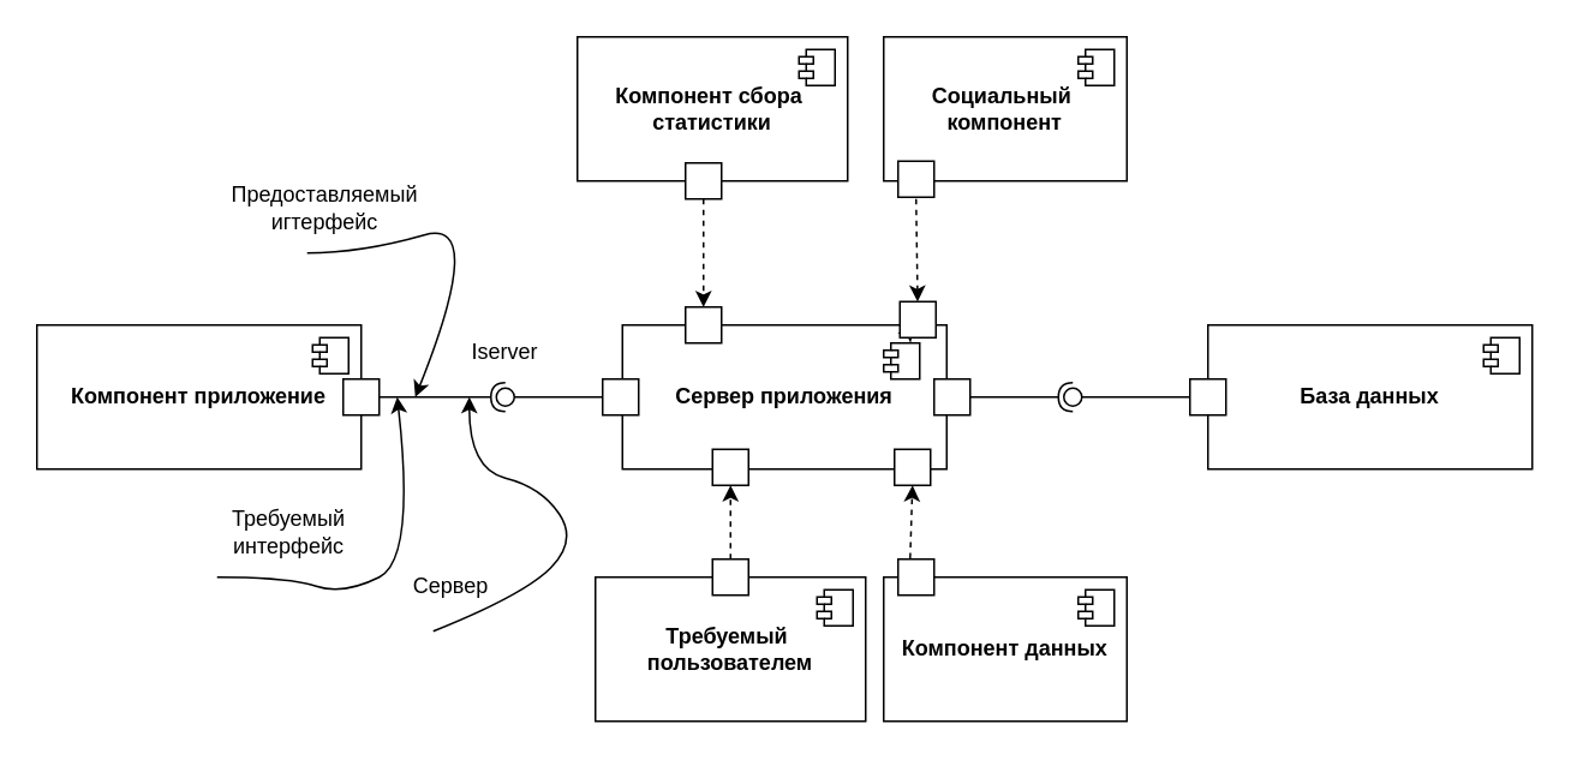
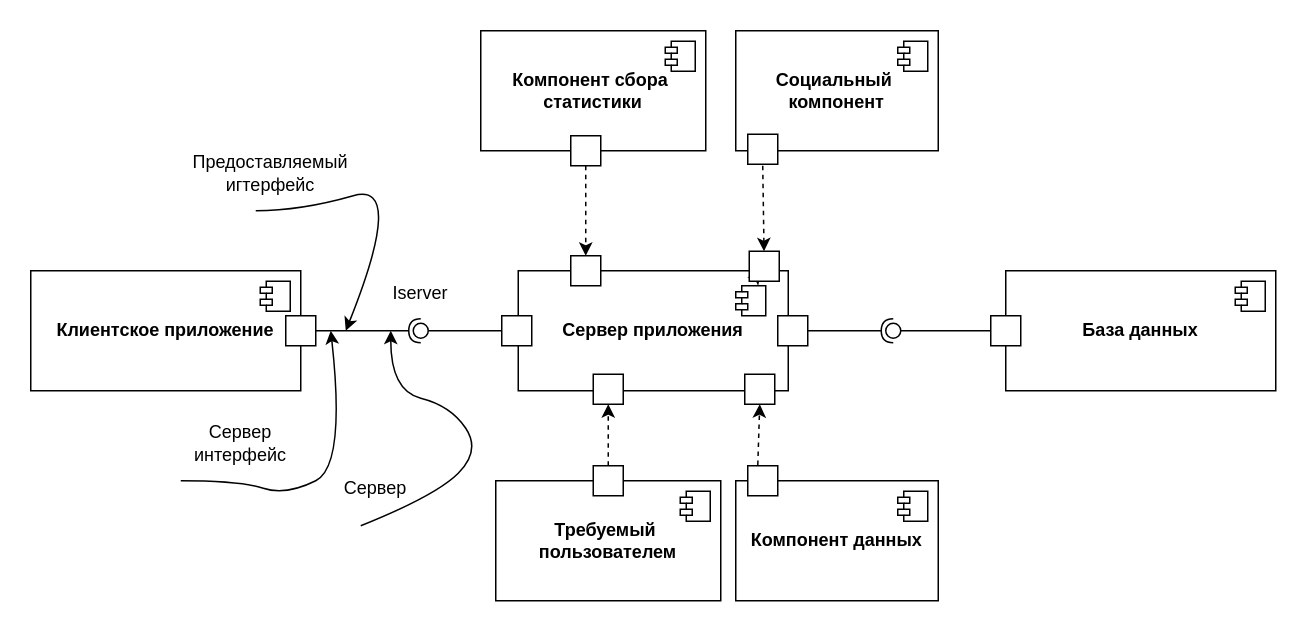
  <mxCell id="0" />
  <mxCell id="1" parent="0" />
- <mxCell id="2" value="&lt;b&gt;Компонент приложение&lt;/b&gt;" style="html=1;dropTarget=0;whiteSpace=wrap;" vertex="1" parent="1"><mxGeometry x="20" y="180" width="180" height="80" as="geometry" /></mxCell>
+ <mxCell id="2" value="&lt;b&gt;Клиентское приложение&lt;/b&gt;" style="html=1;dropTarget=0;whiteSpace=wrap;" vertex="1" parent="1"><mxGeometry x="20" y="180" width="180" height="80" as="geometry" /></mxCell>
  <mxCell id="3" value="" style="shape=module;jettyWidth=8;jettyHeight=4;" vertex="1" parent="2"><mxGeometry x="1" width="20" height="20" relative="1" as="geometry"><mxPoint x="-27" y="7" as="offset" /></mxGeometry></mxCell>
  <mxCell id="4" value="&lt;b&gt;Сервер приложения&lt;/b&gt;" style="html=1;dropTarget=0;whiteSpace=wrap;" vertex="1" parent="1"><mxGeometry x="345" y="180" width="180" height="80" as="geometry" /></mxCell>
  <mxCell id="5" value="" style="shape=module;jettyWidth=8;jettyHeight=4;" vertex="1" parent="4"><mxGeometry x="1" width="20" height="20" relative="1" as="geometry"><mxPoint x="-35" y="10" as="offset" /></mxGeometry></mxCell>
  <mxCell id="6" value="&lt;b&gt;База данных&lt;/b&gt;" style="html=1;dropTarget=0;whiteSpace=wrap;" vertex="1" parent="1"><mxGeometry x="670" y="180" width="180" height="80" as="geometry" /></mxCell>
  <mxCell id="7" value="" style="shape=module;jettyWidth=8;jettyHeight=4;" vertex="1" parent="6"><mxGeometry x="1" width="20" height="20" relative="1" as="geometry"><mxPoint x="-27" y="7" as="offset" /></mxGeometry></mxCell>
  <mxCell id="8" value="" style="rounded=0;orthogonalLoop=1;jettySize=auto;html=1;endArrow=halfCircle;endFill=0;endSize=6;strokeWidth=1;sketch=0;exitX=1;exitY=0.5;exitDx=0;exitDy=0;" edge="1" target="10" parent="1" source="4"><mxGeometry relative="1" as="geometry"><mxPoint x="550" y="276" as="sourcePoint" /></mxGeometry></mxCell>
  <mxCell id="9" value="" style="rounded=0;orthogonalLoop=1;jettySize=auto;html=1;endArrow=oval;endFill=0;sketch=0;sourcePerimeterSpacing=0;targetPerimeterSpacing=0;endSize=10;exitX=0;exitY=0.5;exitDx=0;exitDy=0;" edge="1" target="10" parent="1" source="6"><mxGeometry relative="1" as="geometry"><mxPoint x="510" y="276" as="sourcePoint" /></mxGeometry></mxCell>
  <mxCell id="10" value="" style="ellipse;whiteSpace=wrap;html=1;align=center;aspect=fixed;fillColor=none;strokeColor=none;resizable=0;perimeter=centerPerimeter;rotatable=0;allowArrows=0;points=[];outlineConnect=1;" vertex="1" parent="1"><mxGeometry x="590" y="215" width="10" height="10" as="geometry" /></mxCell>
  <mxCell id="11" value="" style="rounded=0;orthogonalLoop=1;jettySize=auto;html=1;endArrow=halfCircle;endFill=0;endSize=6;strokeWidth=1;sketch=0;exitX=1;exitY=0.5;exitDx=0;exitDy=0;" edge="1" parent="1" source="41"><mxGeometry relative="1" as="geometry"><mxPoint x="535" y="230" as="sourcePoint" /><mxPoint x="280" y="220" as="targetPoint" /></mxGeometry></mxCell>
  <mxCell id="12" value="" style="rounded=0;orthogonalLoop=1;jettySize=auto;html=1;endArrow=oval;endFill=0;sketch=0;sourcePerimeterSpacing=0;targetPerimeterSpacing=0;endSize=10;exitX=0;exitY=0.5;exitDx=0;exitDy=0;" edge="1" parent="1" source="4"><mxGeometry relative="1" as="geometry"><mxPoint x="680" y="230" as="sourcePoint" /><mxPoint x="280" y="220" as="targetPoint" /></mxGeometry></mxCell>
  <mxCell id="13" value="" style="curved=1;endArrow=classic;html=1;rounded=0;" edge="1" parent="1"><mxGeometry width="50" height="50" relative="1" as="geometry"><mxPoint x="120" y="320" as="sourcePoint" /><mxPoint x="220" y="220" as="targetPoint" /><Array as="points"><mxPoint x="160" y="320" /><mxPoint x="190" y="330" /><mxPoint x="230" y="310" /></Array></mxGeometry></mxCell>
- <mxCell id="14" value="Требуемый&lt;div&gt;интерфейс&lt;/div&gt;" style="text;html=1;align=center;verticalAlign=middle;whiteSpace=wrap;rounded=0;" vertex="1" parent="1"><mxGeometry x="130" y="280" width="60" height="30" as="geometry" /></mxCell>
+ <mxCell id="14" value="Сервер&lt;div&gt;интерфейс&lt;/div&gt;" style="text;html=1;align=center;verticalAlign=middle;whiteSpace=wrap;rounded=0;" vertex="1" parent="1"><mxGeometry x="130" y="280" width="60" height="30" as="geometry" /></mxCell>
  <mxCell id="15" value="Iserver" style="text;html=1;align=center;verticalAlign=middle;whiteSpace=wrap;rounded=0;" vertex="1" parent="1"><mxGeometry x="250" y="180" width="60" height="30" as="geometry" /></mxCell>
  <mxCell id="16" value="" style="curved=1;endArrow=classic;html=1;rounded=0;" edge="1" parent="1"><mxGeometry width="50" height="50" relative="1" as="geometry"><mxPoint x="240" y="350" as="sourcePoint" /><mxPoint x="260" y="220" as="targetPoint" /><Array as="points"><mxPoint x="290" y="330" /><mxPoint x="320" y="300" /><mxPoint x="300" y="270" /><mxPoint x="260" y="260" /></Array></mxGeometry></mxCell>
  <mxCell id="17" value="Сервер" style="text;html=1;align=center;verticalAlign=middle;whiteSpace=wrap;rounded=0;" vertex="1" parent="1"><mxGeometry x="220" y="310" width="60" height="30" as="geometry" /></mxCell>
  <mxCell id="18" value="" style="curved=1;endArrow=classic;html=1;rounded=0;" edge="1" parent="1"><mxGeometry width="50" height="50" relative="1" as="geometry"><mxPoint x="170" y="140" as="sourcePoint" /><mxPoint x="230" y="220" as="targetPoint" /><Array as="points"><mxPoint x="200" y="140" /><mxPoint x="270" y="120" /></Array></mxGeometry></mxCell>
  <mxCell id="19" value="Предоставляемый&lt;div&gt;игтерфейс&lt;/div&gt;" style="text;html=1;align=center;verticalAlign=middle;whiteSpace=wrap;rounded=0;" vertex="1" parent="1"><mxGeometry x="150" y="100" width="60" height="30" as="geometry" /></mxCell>
  <mxCell id="20" style="rounded=0;orthogonalLoop=1;jettySize=auto;html=1;dashed=1;entryX=0.5;entryY=1;entryDx=0;entryDy=0;" edge="1" parent="1" source="36" target="47"><mxGeometry relative="1" as="geometry"><Array as="points" /></mxGeometry></mxCell>
  <mxCell id="21" value="&lt;b&gt;Требуемый&amp;nbsp;&lt;/b&gt;&lt;div&gt;&lt;b&gt;пользователем&lt;/b&gt;&lt;/div&gt;" style="html=1;dropTarget=0;whiteSpace=wrap;" vertex="1" parent="1"><mxGeometry x="330" y="320" width="150" height="80" as="geometry" /></mxCell>
  <mxCell id="22" value="" style="shape=module;jettyWidth=8;jettyHeight=4;" vertex="1" parent="21"><mxGeometry x="1" width="20" height="20" relative="1" as="geometry"><mxPoint x="-27" y="7" as="offset" /></mxGeometry></mxCell>
  <mxCell id="23" style="rounded=0;orthogonalLoop=1;jettySize=auto;html=1;dashed=1;entryX=0.5;entryY=1;entryDx=0;entryDy=0;exitX=0.106;exitY=0.018;exitDx=0;exitDy=0;exitPerimeter=0;" edge="1" parent="1" source="24" target="46"><mxGeometry relative="1" as="geometry" /></mxCell>
  <mxCell id="24" value="&lt;b&gt;Компонент данных&lt;/b&gt;" style="html=1;dropTarget=0;whiteSpace=wrap;" vertex="1" parent="1"><mxGeometry x="490" y="320" width="135" height="80" as="geometry" /></mxCell>
  <mxCell id="25" value="" style="shape=module;jettyWidth=8;jettyHeight=4;" vertex="1" parent="24"><mxGeometry x="1" width="20" height="20" relative="1" as="geometry"><mxPoint x="-27" y="7" as="offset" /></mxGeometry></mxCell>
  <mxCell id="26" value="&lt;b&gt;Компонент сбора&amp;nbsp;&lt;/b&gt;&lt;div&gt;&lt;b&gt;статистики&lt;/b&gt;&lt;/div&gt;" style="html=1;dropTarget=0;whiteSpace=wrap;" vertex="1" parent="1"><mxGeometry x="320" y="20" width="150" height="80" as="geometry" /></mxCell>
  <mxCell id="27" value="" style="shape=module;jettyWidth=8;jettyHeight=4;" vertex="1" parent="26"><mxGeometry x="1" width="20" height="20" relative="1" as="geometry"><mxPoint x="-27" y="7" as="offset" /></mxGeometry></mxCell>
  <mxCell id="28" value="&lt;b&gt;Социальный&amp;nbsp;&lt;/b&gt;&lt;div&gt;&lt;b&gt;компонент&lt;/b&gt;&lt;/div&gt;" style="html=1;dropTarget=0;whiteSpace=wrap;" vertex="1" parent="1"><mxGeometry x="490" y="20" width="135" height="80" as="geometry" /></mxCell>
  <mxCell id="29" value="" style="shape=module;jettyWidth=8;jettyHeight=4;" vertex="1" parent="28"><mxGeometry x="1" width="20" height="20" relative="1" as="geometry"><mxPoint x="-27" y="7" as="offset" /></mxGeometry></mxCell>
  <mxCell id="30" style="rounded=0;orthogonalLoop=1;jettySize=auto;html=1;dashed=1;exitX=0.135;exitY=0.99;exitDx=0;exitDy=0;exitPerimeter=0;" edge="1" parent="1" source="45"><mxGeometry relative="1" as="geometry"><mxPoint x="507" y="180" as="targetPoint" /></mxGeometry></mxCell>
  <mxCell id="31" style="rounded=0;orthogonalLoop=1;jettySize=auto;html=1;entryX=0.25;entryY=0;entryDx=0;entryDy=0;dashed=1;" edge="1" parent="1" source="43" target="4"><mxGeometry relative="1" as="geometry"><mxPoint x="390" y="100" as="sourcePoint" /></mxGeometry></mxCell>
  <mxCell id="32" value="" style="whiteSpace=wrap;html=1;aspect=fixed;" vertex="1" parent="1"><mxGeometry x="380" y="90" width="20" height="20" as="geometry" /></mxCell>
  <mxCell id="33" value="" style="whiteSpace=wrap;html=1;aspect=fixed;" vertex="1" parent="1"><mxGeometry x="498" y="89" width="20" height="20" as="geometry" /></mxCell>
  <mxCell id="34" value="" style="whiteSpace=wrap;html=1;aspect=fixed;" vertex="1" parent="1"><mxGeometry x="498" y="310" width="20" height="20" as="geometry" /></mxCell>
  <mxCell id="35" value="" style="rounded=0;orthogonalLoop=1;jettySize=auto;html=1;dashed=1;entryX=0.345;entryY=0.983;entryDx=0;entryDy=0;entryPerimeter=0;" edge="1" parent="1" source="21" target="36"><mxGeometry relative="1" as="geometry"><mxPoint x="406" y="320" as="sourcePoint" /><mxPoint x="407" y="259" as="targetPoint" /><Array as="points" /></mxGeometry></mxCell>
  <mxCell id="36" value="" style="whiteSpace=wrap;html=1;aspect=fixed;" vertex="1" parent="1"><mxGeometry x="395" y="310" width="20" height="20" as="geometry" /></mxCell>
  <mxCell id="37" value="" style="whiteSpace=wrap;html=1;aspect=fixed;" vertex="1" parent="1"><mxGeometry x="334" y="210" width="20" height="20" as="geometry" /></mxCell>
  <mxCell id="38" value="" style="whiteSpace=wrap;html=1;aspect=fixed;" vertex="1" parent="1"><mxGeometry x="518" y="210" width="20" height="20" as="geometry" /></mxCell>
  <mxCell id="39" value="" style="whiteSpace=wrap;html=1;aspect=fixed;" vertex="1" parent="1"><mxGeometry x="660" y="210" width="20" height="20" as="geometry" /></mxCell>
  <mxCell id="40" value="" style="rounded=0;orthogonalLoop=1;jettySize=auto;html=1;endArrow=halfCircle;endFill=0;endSize=6;strokeWidth=1;sketch=0;exitX=1;exitY=0.5;exitDx=0;exitDy=0;" edge="1" parent="1" source="2" target="41"><mxGeometry relative="1" as="geometry"><mxPoint x="200" y="220" as="sourcePoint" /><mxPoint x="280" y="220" as="targetPoint" /></mxGeometry></mxCell>
  <mxCell id="41" value="" style="whiteSpace=wrap;html=1;aspect=fixed;" vertex="1" parent="1"><mxGeometry x="190" y="210" width="20" height="20" as="geometry" /></mxCell>
  <mxCell id="42" value="" style="rounded=0;orthogonalLoop=1;jettySize=auto;html=1;entryX=0.5;entryY=0;entryDx=0;entryDy=0;dashed=1;" edge="1" parent="1" target="43"><mxGeometry relative="1" as="geometry"><mxPoint x="390" y="110" as="sourcePoint" /><mxPoint x="390" y="180" as="targetPoint" /></mxGeometry></mxCell>
  <mxCell id="43" value="" style="whiteSpace=wrap;html=1;aspect=fixed;" vertex="1" parent="1"><mxGeometry x="380" y="170" width="20" height="20" as="geometry" /></mxCell>
  <mxCell id="44" value="" style="rounded=0;orthogonalLoop=1;jettySize=auto;html=1;dashed=1;" edge="1" parent="1" target="45"><mxGeometry relative="1" as="geometry"><mxPoint x="508" y="110" as="sourcePoint" /><mxPoint x="507" y="180" as="targetPoint" /></mxGeometry></mxCell>
  <mxCell id="45" value="" style="whiteSpace=wrap;html=1;aspect=fixed;" vertex="1" parent="1"><mxGeometry x="499" y="167" width="20" height="20" as="geometry" /></mxCell>
  <mxCell id="46" value="" style="whiteSpace=wrap;html=1;aspect=fixed;" vertex="1" parent="1"><mxGeometry x="496" y="249" width="20" height="20" as="geometry" /></mxCell>
  <mxCell id="47" value="" style="whiteSpace=wrap;html=1;aspect=fixed;" vertex="1" parent="1"><mxGeometry x="395" y="249" width="20" height="20" as="geometry" /></mxCell>
